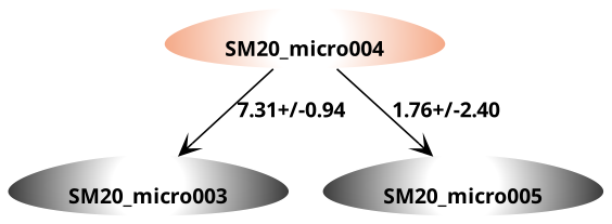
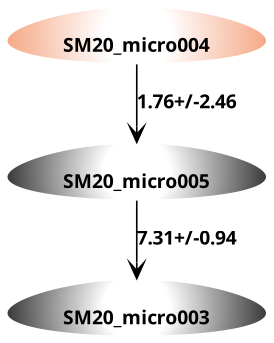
  strict digraph {
    fontname="sans bold"
    splines=polyline
    node [charge=0 color="#ffffff:#333333" fontcolor=black fontname="sans bold" fontsize=12 labelloc=b penwidth=1 shape=egg style=radial]
    edge [arrowhead=vee fontname="sans bold" fontsize=12 splines=polyline]
    SM20_micro003 [height=0.5 width=0.79843]
    SM20_micro005 [height=0.5 width=0.79843]
    SM20_micro004 [charge=-1 color="#ffffff:#f4a582" height=0.5 width=0.79843]
    subgraph sub_1 {
      label="Neutral charge"
      SM20_micro003
      SM20_micro005
    }
    subgraph sub_2 {
      label="-1 charge"
      SM20_micro004
    }
-   SM20_micro004 -> SM20_micro003 [SEM=0.94 label="7.31+/-0.94" pKa=7.31]
-   SM20_micro004 -> SM20_micro005 [SEM=2.46 label="1.76+/-2.40" pKa=1.76]
+   SM20_micro005 -> SM20_micro003 [SEM=0.94 label="7.31+/-0.94" pKa=7.31]
+   SM20_micro004 -> SM20_micro005 [SEM=2.46 label="1.76+/-2.46" pKa=1.76]
  }
